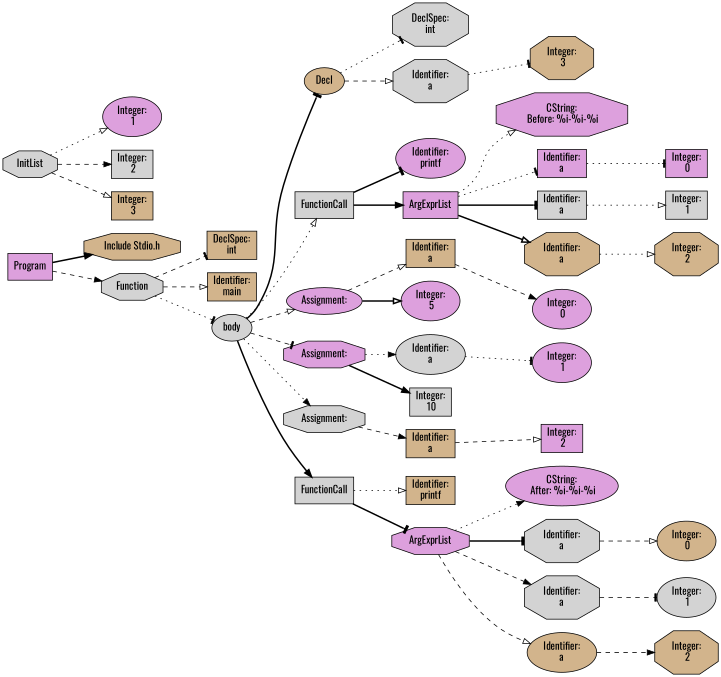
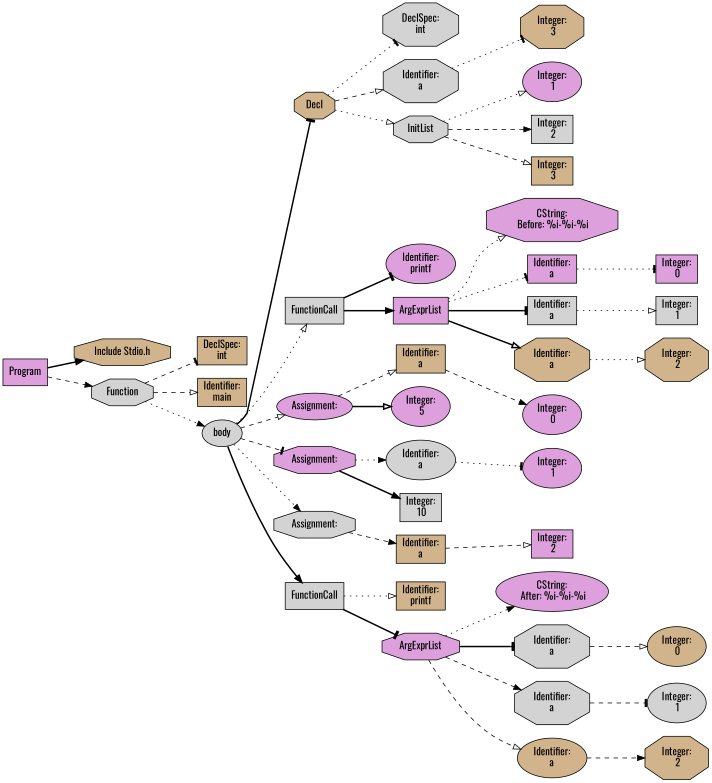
  digraph {
    fontname=Oswald
    rankdir=LR
    node [fillcolor=lightgrey fontname=Oswald shape=box style=filled]
    edge [arrowhead=onormal fontname=Oswald style=dashed]
    n1 [fillcolor=plum label=Program]
    n2 [fillcolor=tan label="Include Stdio.h" shape=octagon]
    n3 [label=Function shape=octagon]
    n4 [fillcolor=tan label="DeclSpec:\nint"]
    n5 [fillcolor=tan label="Identifier:\nmain"]
    n6 [label=body shape=ellipse]
-   n7 [fillcolor=tan label=Decl shape=ellipse]
+   n7 [fillcolor=tan label=Decl shape=octagon]
    n8 [label=FunctionCall]
    n9 [fillcolor=plum label="Assignment:\n" shape=ellipse]
    n10 [fillcolor=plum label="Assignment:\n" shape=octagon]
    n11 [label="Assignment:\n" shape=octagon]
    n12 [label=FunctionCall]
    n13 [label="DeclSpec:\nint" shape=octagon]
    n14 [label="Identifier:\na" shape=octagon]
    n15 [label=InitList shape=octagon]
    n16 [fillcolor=plum label="Identifier:\nprintf" shape=ellipse]
    n17 [fillcolor=plum label=ArgExprList]
    n18 [fillcolor=tan label="Identifier:\na"]
    n19 [fillcolor=plum label="Integer:\n 5" shape=ellipse]
    n20 [label="Identifier:\na" shape=ellipse]
    n21 [label="Integer:\n 10"]
    n22 [fillcolor=tan label="Identifier:\na"]
    n23 [fillcolor=tan label="Identifier:\nprintf"]
    n24 [fillcolor=plum label=ArgExprList shape=octagon]
    n25 [fillcolor=tan label="Integer:\n 3" shape=octagon]
    n26 [fillcolor=plum label="Integer:\n 1" shape=ellipse]
    n27 [label="Integer:\n 2"]
    n28 [fillcolor=tan label="Integer:\n 3"]
    n29 [fillcolor=plum label="CString:\n Before: %i-%i-%i\n" shape=octagon]
    n30 [fillcolor=plum label="Identifier:\na"]
    n31 [label="Identifier:\na"]
    n32 [fillcolor=tan label="Identifier:\na" shape=octagon]
    n33 [fillcolor=plum label="Integer:\n 0"]
    n34 [label="Integer:\n 1"]
    n35 [fillcolor=tan label="Integer:\n 2" shape=octagon]
    n36 [fillcolor=plum label="Integer:\n 0" shape=ellipse]
    n37 [fillcolor=plum label="Integer:\n 1" shape=ellipse]
    n38 [fillcolor=plum label="Integer:\n 2"]
    n39 [fillcolor=plum label="CString:\n After: %i-%i-%i\n" shape=ellipse]
    n40 [label="Identifier:\na" shape=octagon]
    n41 [label="Identifier:\na" shape=octagon]
    n42 [fillcolor=tan label="Identifier:\na" shape=ellipse]
    n43 [fillcolor=tan label="Integer:\n 0" shape=ellipse]
    n44 [label="Integer:\n 1" shape=ellipse]
    n45 [fillcolor=tan label="Integer:\n 2" shape=octagon]
    n1 -> n2 [arrowhead=normal style=bold]
    n1 -> n3 [arrowhead=normal]
    n3 -> n4 [arrowhead=tee]
    n3 -> n5
-   n3 -> n6 [arrowhead=tee style=dotted]
+   n3 -> n6 [arrowhead=normal style=dotted]
    n6 -> n7 [arrowhead=tee style=bold]
    n6 -> n8 [style=dotted]
    n6 -> n9
    n6 -> n10 [arrowhead=tee]
    n6 -> n11 [arrowhead=normal style=dotted]
    n6 -> n12 [arrowhead=normal style=bold]
    n7 -> n13 [arrowhead=tee style=dotted]
    n7 -> n14
+   n7 -> n15 [style=dotted]
    n8 -> n16 [arrowhead=tee style=bold]
    n8 -> n17 [arrowhead=normal style=bold]
    n9 -> n18
    n9 -> n19 [style=bold]
    n10 -> n20 [arrowhead=normal style=dotted]
    n10 -> n21 [arrowhead=normal style=bold]
    n11 -> n22 [arrowhead=normal]
    n12 -> n23 [style=dotted]
    n12 -> n24 [arrowhead=tee style=bold]
    n14 -> n25 [arrowhead=tee style=dotted]
    n15 -> n26 [style=dotted]
    n15 -> n27 [arrowhead=normal]
    n15 -> n28
    n17 -> n29 [style=dotted]
    n17 -> n30 [arrowhead=tee style=dotted]
    n17 -> n31 [arrowhead=tee style=bold]
    n17 -> n32 [style=bold]
    n18 -> n36 [arrowhead=normal]
    n20 -> n37 [arrowhead=tee style=dotted]
    n22 -> n38
    n24 -> n39 [arrowhead=normal style=dotted]
    n24 -> n40 [arrowhead=tee style=bold]
    n24 -> n41 [arrowhead=normal]
    n24 -> n42
    n30 -> n33 [arrowhead=tee style=dotted]
    n31 -> n34 [style=dotted]
    n32 -> n35 [style=dotted]
    n40 -> n43
    n41 -> n44 [arrowhead=tee]
    n42 -> n45 [arrowhead=normal]
  }
